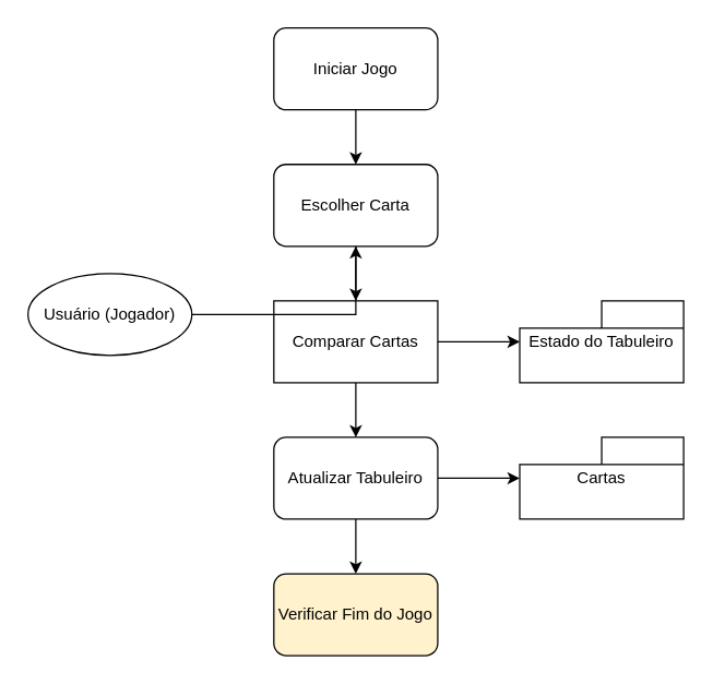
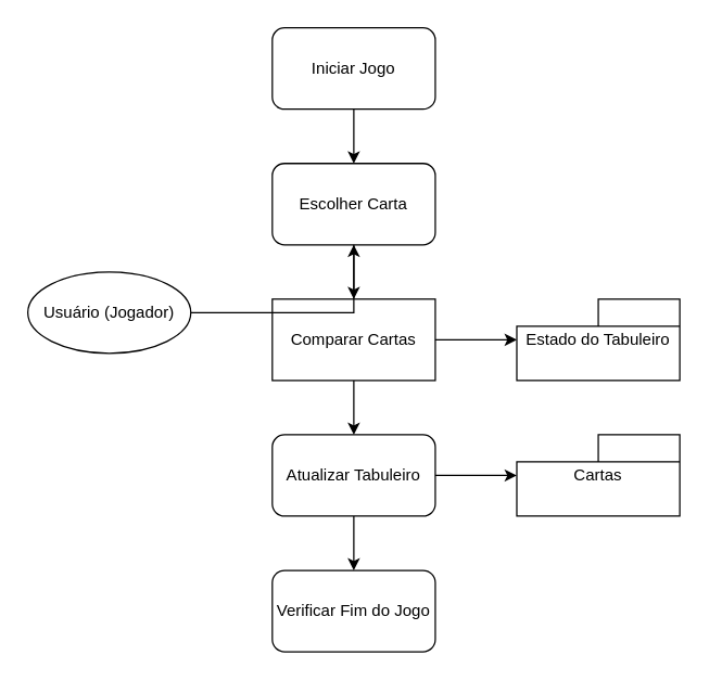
  <mxCell id="0" />
  <mxCell id="1" parent="0" />
  <mxCell id="2" value="Usuário (Jogador)" style="ellipse;whiteSpace=wrap;html=1;" vertex="1" parent="1"><mxGeometry x="20" y="200" width="120" height="60" as="geometry" /></mxCell>
  <mxCell id="3" value="Iniciar Jogo" style="rounded=1;whiteSpace=wrap;html=1;" vertex="1" parent="1"><mxGeometry x="200" y="20" width="120" height="60" as="geometry" /></mxCell>
  <mxCell id="4" value="Escolher Carta" style="rounded=1;whiteSpace=wrap;html=1;" vertex="1" parent="1"><mxGeometry x="200" y="120" width="120" height="60" as="geometry" /></mxCell>
  <mxCell id="5" value="Comparar Cartas" style="whiteSpace=wrap;html=1;rounded=0;" vertex="1" parent="1"><mxGeometry x="200" y="220" width="120" height="60" as="geometry" /></mxCell>
  <mxCell id="6" value="Atualizar Tabuleiro" style="rounded=1;whiteSpace=wrap;html=1;" vertex="1" parent="1"><mxGeometry x="200" y="320" width="120" height="60" as="geometry" /></mxCell>
- <mxCell id="7" value="Verificar Fim do Jogo" style="rounded=1;whiteSpace=wrap;html=1;fillColor=#fff2cc;" vertex="1" parent="1"><mxGeometry x="200" y="420" width="120" height="60" as="geometry" /></mxCell>
+ <mxCell id="7" value="Verificar Fim do Jogo" style="rounded=1;whiteSpace=wrap;html=1;" vertex="1" parent="1"><mxGeometry x="200" y="420" width="120" height="60" as="geometry" /></mxCell>
  <mxCell id="8" value="Estado do Tabuleiro" style="shape=folder;whiteSpace=wrap;html=1;" vertex="1" parent="1"><mxGeometry x="380" y="220" width="120" height="60" as="geometry" /></mxCell>
  <mxCell id="9" value="Cartas" style="shape=folder;whiteSpace=wrap;html=1;" vertex="1" parent="1"><mxGeometry x="380" y="320" width="120" height="60" as="geometry" /></mxCell>
  <mxCell id="10" style="edgeStyle=orthogonalEdgeStyle;rounded=0;orthogonalLoop=1;" edge="1" parent="1" source="3" target="4"><mxGeometry relative="1" as="geometry" /></mxCell>
  <mxCell id="11" style="edgeStyle=orthogonalEdgeStyle;rounded=0;orthogonalLoop=1;" edge="1" parent="1" source="4" target="5"><mxGeometry relative="1" as="geometry" /></mxCell>
  <mxCell id="12" style="edgeStyle=orthogonalEdgeStyle;rounded=0;orthogonalLoop=1;" edge="1" parent="1" source="5" target="6"><mxGeometry relative="1" as="geometry" /></mxCell>
  <mxCell id="13" style="edgeStyle=orthogonalEdgeStyle;rounded=0;orthogonalLoop=1;" edge="1" parent="1" source="6" target="7"><mxGeometry relative="1" as="geometry" /></mxCell>
  <mxCell id="14" style="edgeStyle=orthogonalEdgeStyle;rounded=0;orthogonalLoop=1;" edge="1" parent="1" source="2" target="4"><mxGeometry relative="1" as="geometry" /></mxCell>
  <mxCell id="15" style="edgeStyle=orthogonalEdgeStyle;rounded=0;orthogonalLoop=1;" edge="1" parent="1" source="5" target="8"><mxGeometry relative="1" as="geometry" /></mxCell>
  <mxCell id="16" style="edgeStyle=orthogonalEdgeStyle;rounded=0;orthogonalLoop=1;" edge="1" parent="1" source="6" target="9"><mxGeometry relative="1" as="geometry" /></mxCell>
